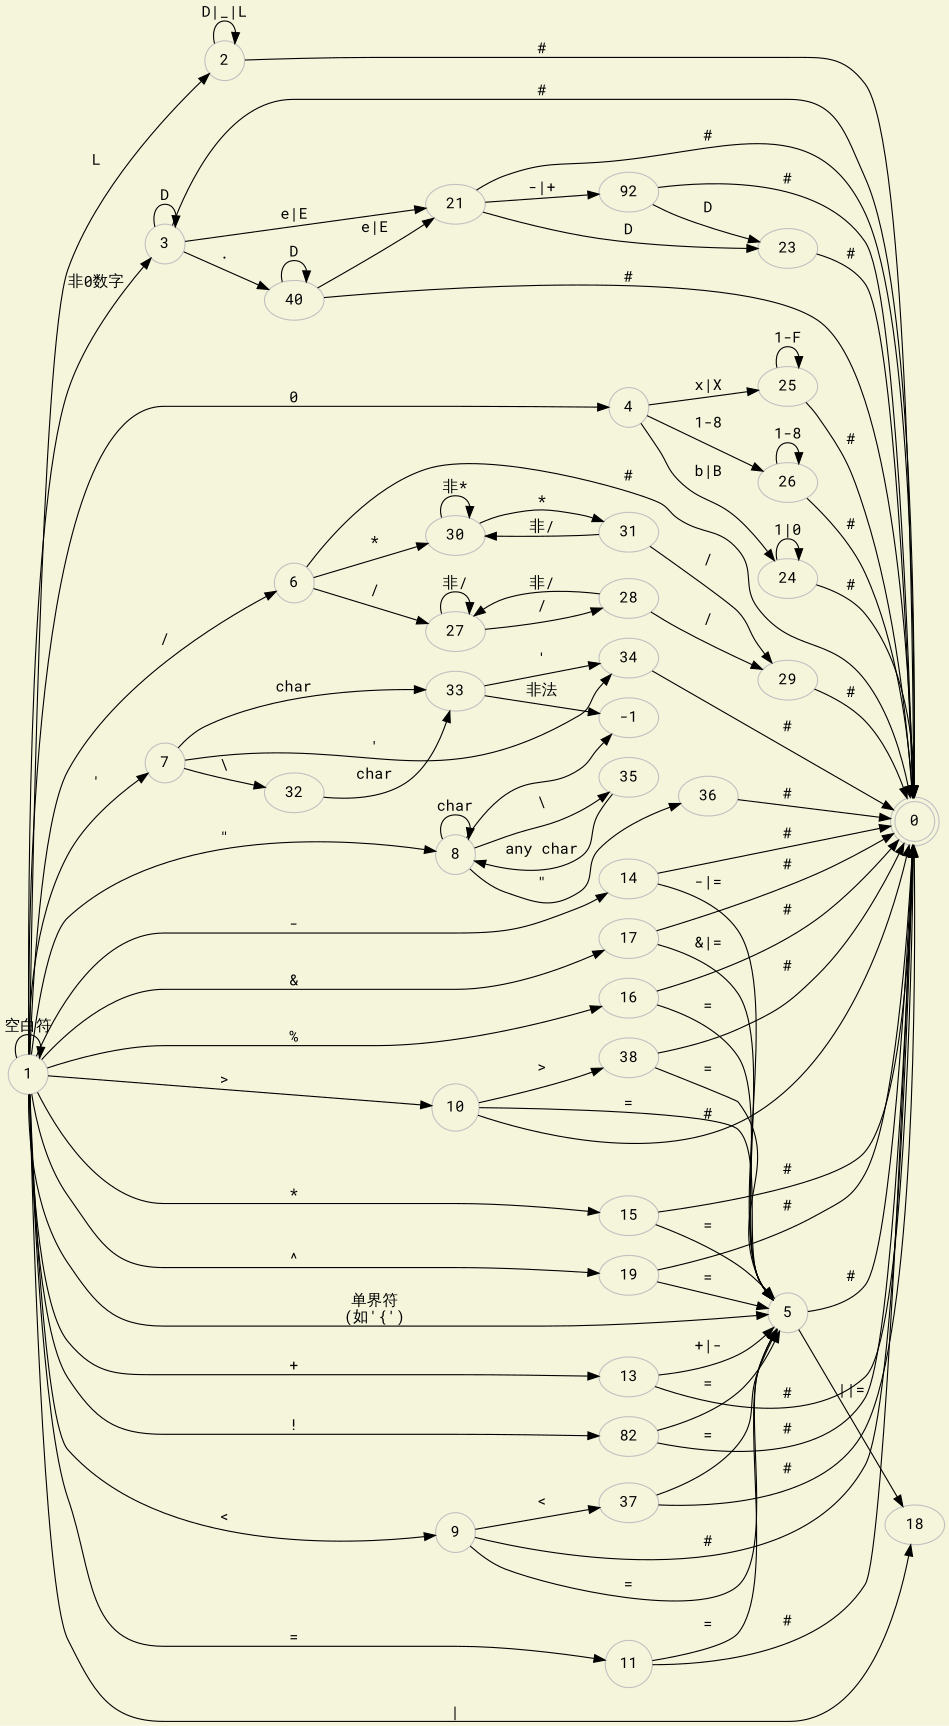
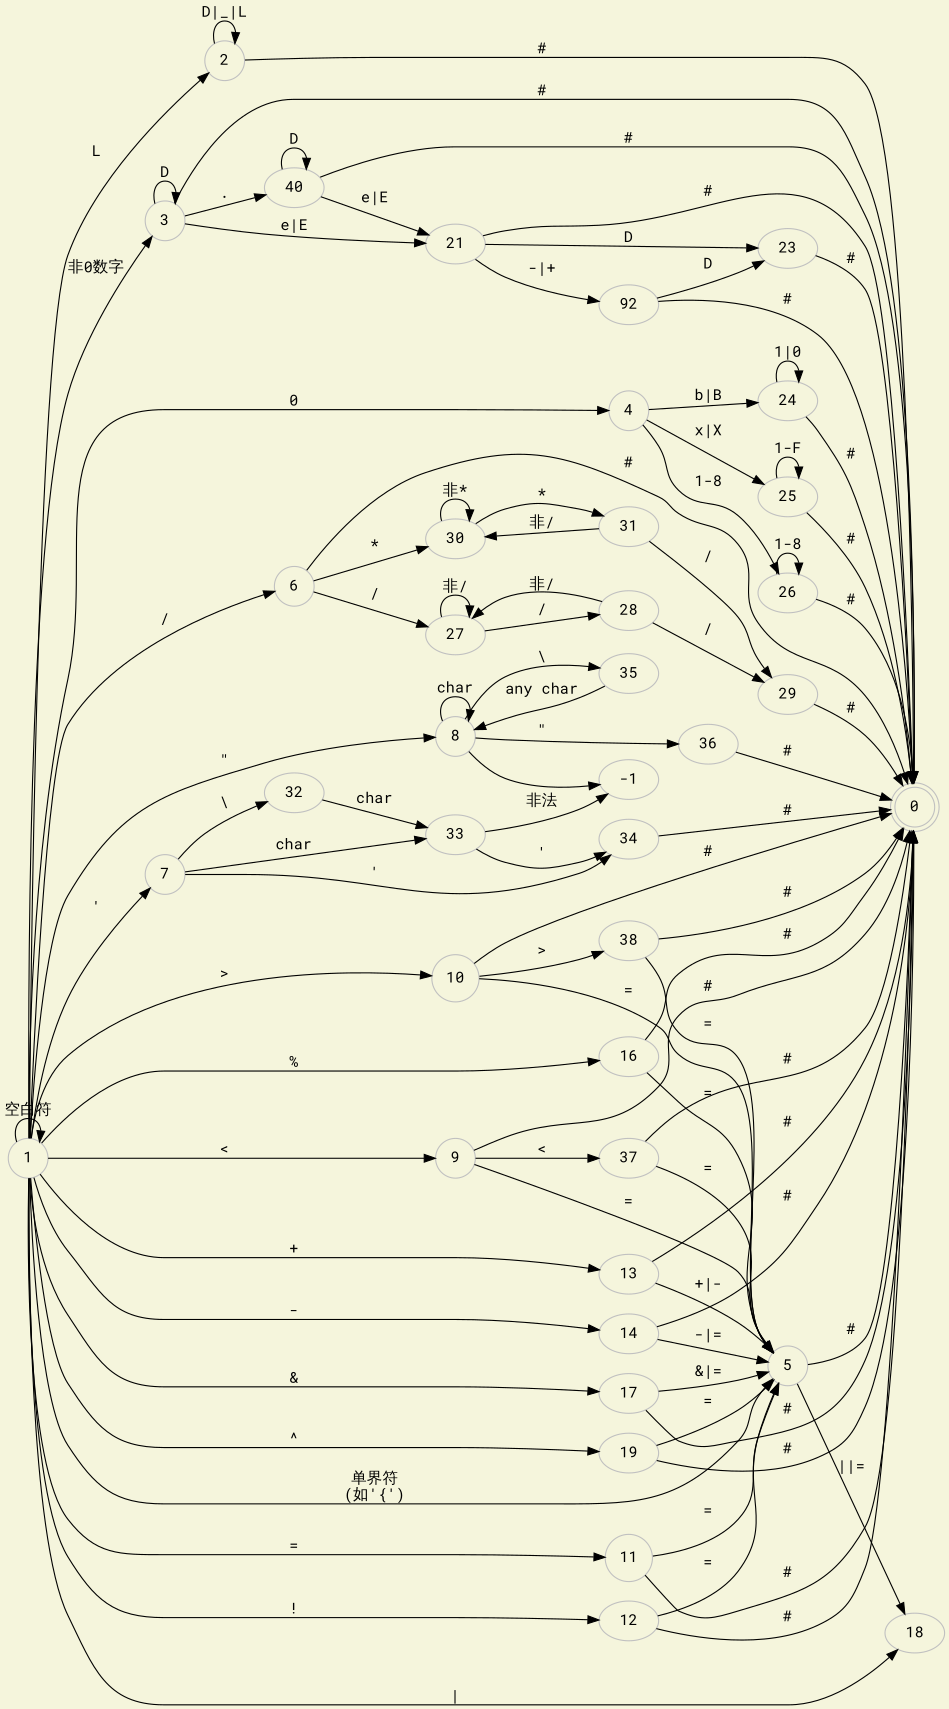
  digraph {
    bgcolor=beige
    fontname="Roboto Mono"
    rankdir=LR
    node [color=grey fontname="Roboto Mono"]
    edge [fontname="Roboto Mono"]
    n1 [label=0 shape=doublecircle]
    n2 [label=1 shape=circle]
    n3 [label=2 shape=circle]
    n4 [label=3 shape=circle]
    n5 [label=4 shape=circle]
    n6 [label=5 shape=circle]
    n7 [label=6 shape=circle]
    n8 [label=7 shape=circle]
    n9 [label=8 shape=circle]
    n10 [label=9 shape=circle]
    n11 [label=10 shape=circle]
    n12 [label=11 shape=circle]
-   12 [label=82]
+   12
    13
    14
-   15
    16
    17
    18
    19
    n21 [label=40]
    21
    24
    25
    26
    27
    30
    32
    34
    33
    -1
    36
    35
    37
    38
    n36 [label=92]
    23
    28
    31
    29
    n2 -> n2 [label="空白符"]
    n2 -> n3 [label=L]
    n2 -> n4 [label="非0数字"]
    n2 -> n5 [label=0]
    n2 -> n6 [label="单界符\n(如'{')"]
    n2 -> n7 [label="/"]
    n2 -> n8 [label="\'"]
    n2 -> n9 [label="\""]
    n2 -> n10 [label="<"]
    n2 -> n11 [label=">"]
    n2 -> n12 [label="="]
    n2 -> 12 [label="!"]
    n2 -> 13 [label="+"]
    n2 -> 14 [label="-"]
-   n2 -> 15 [label="*"]
    n2 -> 16 [label="%"]
    n2 -> 17 [label="&"]
    n2 -> 18 [label="|"]
    n2 -> 19 [label="^"]
    n3 -> n1 [label="#"]
    n3 -> n3 [label="D|_|L"]
    n4 -> n1 [label="#"]
    n4 -> n4 [label=D]
    n4 -> n21 [label="."]
    n4 -> 21 [label="e|E"]
    n5 -> 24 [label="b|B"]
    n5 -> 25 [label="x|X"]
    n5 -> 26 [label="1-8"]
    n6 -> n1 [label="#"]
    n6 -> 18 [label="||="]
    n7 -> n1 [label="#"]
    n7 -> 27 [label="/"]
    n7 -> 30 [label="*"]
    n8 -> 32 [label="\\"]
    n8 -> 34 [label="\'"]
    n8 -> 33 [label=char]
    n9 -> n9 [label=char]
    n9 -> -1 [label="\n"]
    n9 -> 36 [label="\""]
    n9 -> 35 [label="\\"]
    n10 -> n1 [label="#"]
    n10 -> n6 [label="="]
    n10 -> 37 [label="<"]
    n11 -> n1 [label="#"]
    n11 -> n6 [label="="]
    n11 -> 38 [label=">"]
    n12 -> n1 [label="#"]
    n12 -> n6 [label="="]
    12 -> n1 [label="#"]
    12 -> n6 [label="="]
    13 -> n1 [label="#"]
    13 -> n6 [label="+|-"]
    14 -> n1 [label="#"]
    14 -> n6 [label="-|="]
-   15 -> n1 [label="#"]
-   15 -> n6 [label="="]
    16 -> n1 [label="#"]
    16 -> n6 [label="="]
    17 -> n1 [label="#"]
    17 -> n6 [label="&|="]
    19 -> n1 [label="#"]
    19 -> n6 [label="="]
    n21 -> n1 [label="#"]
    n21 -> n21 [label=D]
    n21 -> 21 [label="e|E"]
    21 -> n1 [label="#"]
    21 -> n36 [label="-|+"]
    21 -> 23 [label=D]
    24 -> n1 [label="#"]
    24 -> 24 [label="1|0"]
    25 -> n1 [label="#"]
    25 -> 25 [label="1-F"]
    26 -> n1 [label="#"]
    26 -> 26 [label="1-8"]
    27 -> 27 [label="非/"]
    27 -> 28 [label="/"]
    30 -> 30 [label="非*"]
    30 -> 31 [label="*"]
    32 -> 33 [label=char]
    34 -> n1 [label="#"]
    33 -> 34 [label="\'"]
    33 -> -1 [label="非法"]
    36 -> n1 [label="#"]
    35 -> n9 [label="any char"]
    37 -> n1 [label="#"]
    37 -> n6 [label="="]
    38 -> n1 [label="#"]
    38 -> n6 [label="="]
    n36 -> n1 [label="#"]
    n36 -> 23 [label=D]
    23 -> n1 [label="#"]
    28 -> 27 [label="非/"]
    28 -> 29 [label="/"]
    31 -> 30 [label="非/"]
    31 -> 29 [label="/"]
    29 -> n1 [label="#"]
  }
